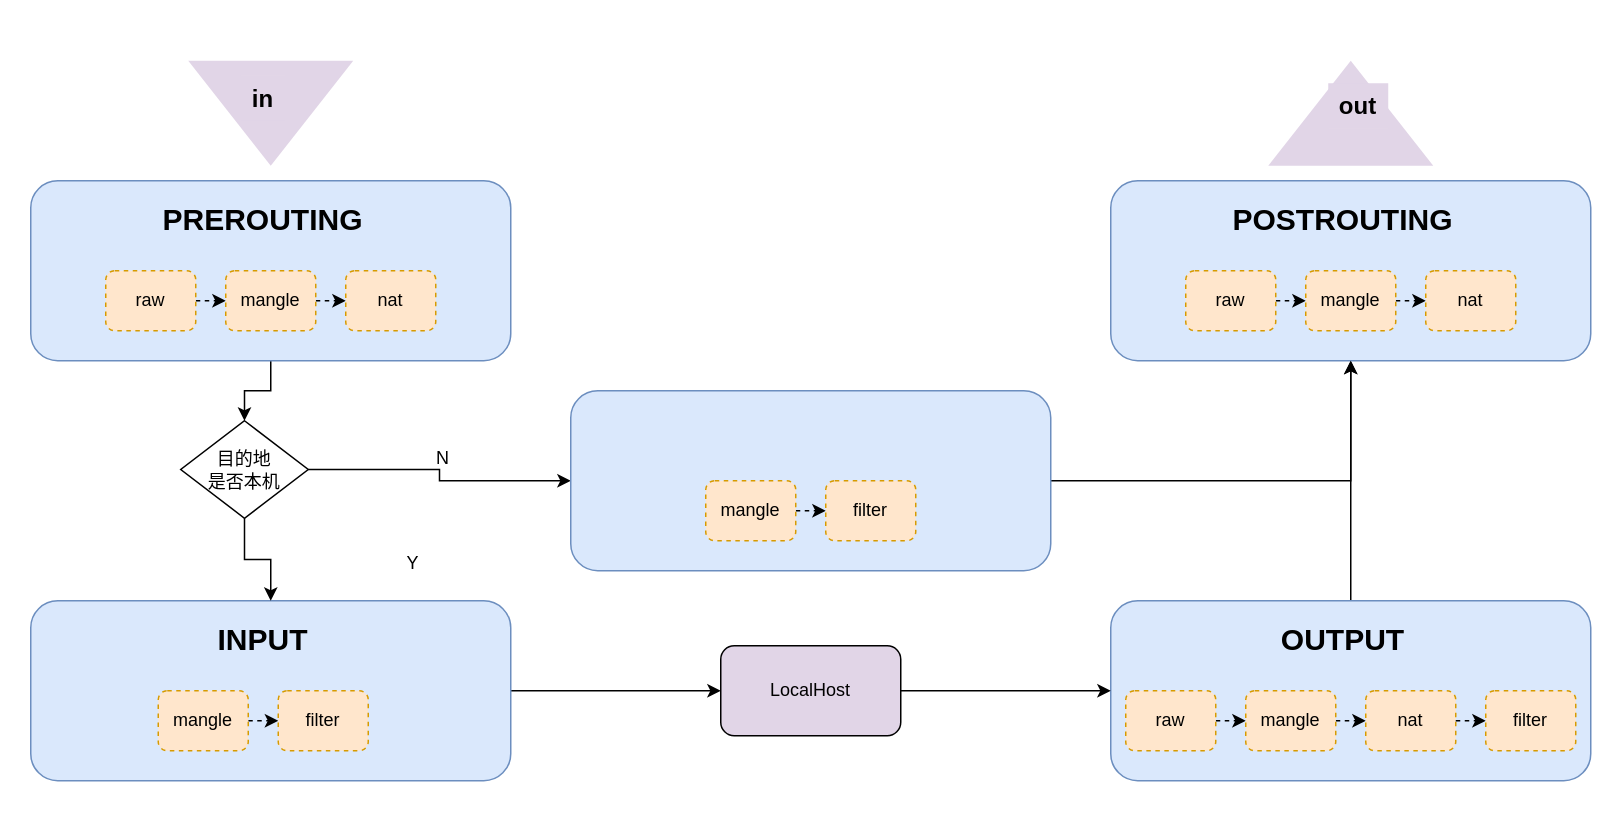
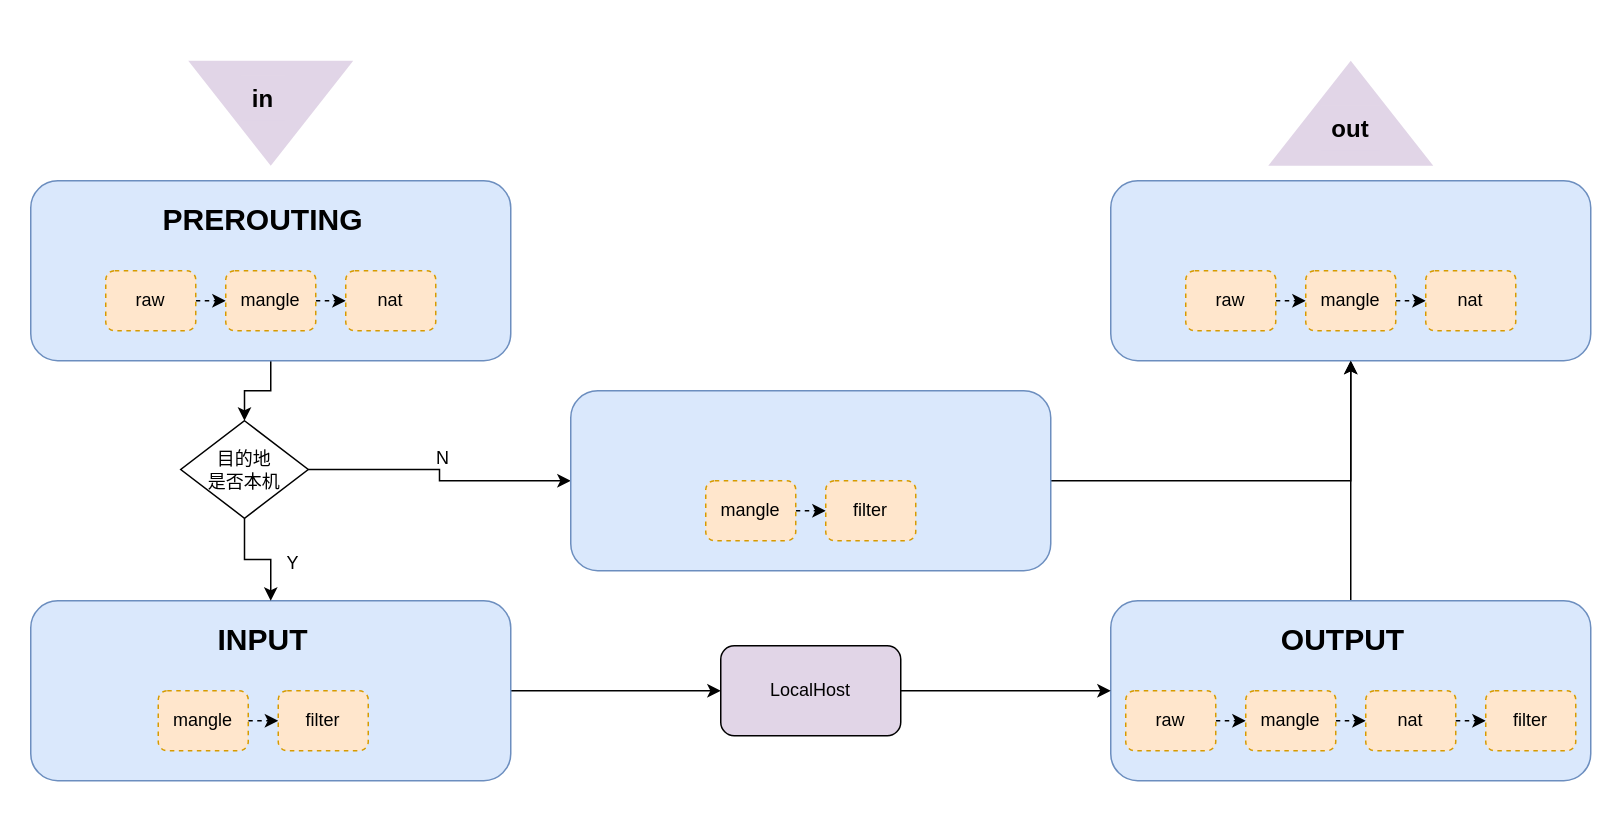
  <mxCell id="0" />
  <mxCell id="1" parent="0" />
  <mxCell id="2" style="edgeStyle=orthogonalEdgeStyle;rounded=0;orthogonalLoop=1;jettySize=auto;html=1;exitX=0.5;exitY=1;exitDx=0;exitDy=0;entryX=0.5;entryY=0;entryDx=0;entryDy=0;" edge="1" parent="1" source="3" target="20"><mxGeometry relative="1" as="geometry" /></mxCell>
  <mxCell id="3" value="" style="rounded=1;whiteSpace=wrap;html=1;fillColor=#dae8fc;strokeColor=#6c8ebf;" vertex="1" parent="1"><mxGeometry x="20" y="120" width="320" height="120" as="geometry" /></mxCell>
  <mxCell id="4" value="" style="triangle;whiteSpace=wrap;html=1;rotation=90;fillColor=#e1d5e7;strokeColor=none;" vertex="1" parent="1"><mxGeometry x="145" y="20" width="70" height="110" as="geometry" /></mxCell>
  <mxCell id="5" value="&lt;b&gt;&lt;font style=&quot;font-size: 16px;&quot;&gt;in&lt;/font&gt;&lt;/b&gt;" style="text;html=1;strokeColor=none;fillColor=#e1d5e7;align=center;verticalAlign=middle;whiteSpace=wrap;rounded=0;" vertex="1" parent="1"><mxGeometry x="160" y="50" width="30" height="30" as="geometry" /></mxCell>
  <mxCell id="6" style="edgeStyle=orthogonalEdgeStyle;rounded=0;orthogonalLoop=1;jettySize=auto;html=1;exitX=1;exitY=0.5;exitDx=0;exitDy=0;entryX=0;entryY=0.5;entryDx=0;entryDy=0;dashed=1;" edge="1" parent="1" source="7" target="9"><mxGeometry relative="1" as="geometry" /></mxCell>
  <mxCell id="7" value="raw" style="rounded=1;whiteSpace=wrap;html=1;fillColor=#ffe6cc;strokeColor=#d79b00;dashed=1;" vertex="1" parent="1"><mxGeometry x="70" y="180" width="60" height="40" as="geometry" /></mxCell>
  <mxCell id="8" style="edgeStyle=orthogonalEdgeStyle;rounded=0;orthogonalLoop=1;jettySize=auto;html=1;exitX=1;exitY=0.5;exitDx=0;exitDy=0;entryX=0;entryY=0.5;entryDx=0;entryDy=0;dashed=1;" edge="1" parent="1" source="9" target="10"><mxGeometry relative="1" as="geometry" /></mxCell>
  <mxCell id="9" value="mangle" style="rounded=1;whiteSpace=wrap;html=1;fillColor=#ffe6cc;strokeColor=#d79b00;dashed=1;" vertex="1" parent="1"><mxGeometry x="150" y="180" width="60" height="40" as="geometry" /></mxCell>
  <mxCell id="10" value="nat" style="rounded=1;whiteSpace=wrap;html=1;fillColor=#ffe6cc;strokeColor=#d79b00;dashed=1;" vertex="1" parent="1"><mxGeometry x="230" y="180" width="60" height="40" as="geometry" /></mxCell>
  <mxCell id="11" value="&lt;b&gt;&lt;font style=&quot;font-size: 20px;&quot;&gt;PREROUTING&lt;/font&gt;&lt;/b&gt;" style="text;html=1;strokeColor=none;fillColor=none;align=center;verticalAlign=middle;whiteSpace=wrap;rounded=0;" vertex="1" parent="1"><mxGeometry x="90" y="130" width="170" height="30" as="geometry" /></mxCell>
  <mxCell id="12" style="edgeStyle=orthogonalEdgeStyle;rounded=0;orthogonalLoop=1;jettySize=auto;html=1;exitX=1;exitY=0.5;exitDx=0;exitDy=0;" edge="1" parent="1" source="13" target="44"><mxGeometry relative="1" as="geometry" /></mxCell>
  <mxCell id="13" value="" style="rounded=1;whiteSpace=wrap;html=1;fillColor=#dae8fc;strokeColor=#6c8ebf;" vertex="1" parent="1"><mxGeometry x="20" y="400" width="320" height="120" as="geometry" /></mxCell>
  <mxCell id="14" style="edgeStyle=orthogonalEdgeStyle;rounded=0;orthogonalLoop=1;jettySize=auto;html=1;exitX=1;exitY=0.5;exitDx=0;exitDy=0;entryX=0;entryY=0.5;entryDx=0;entryDy=0;dashed=1;" edge="1" parent="1" source="15" target="16"><mxGeometry relative="1" as="geometry" /></mxCell>
  <mxCell id="15" value="mangle" style="rounded=1;whiteSpace=wrap;html=1;fillColor=#ffe6cc;strokeColor=#d79b00;dashed=1;" vertex="1" parent="1"><mxGeometry x="105" y="460" width="60" height="40" as="geometry" /></mxCell>
  <mxCell id="16" value="filter" style="rounded=1;whiteSpace=wrap;html=1;fillColor=#ffe6cc;strokeColor=#d79b00;dashed=1;" vertex="1" parent="1"><mxGeometry x="185" y="460" width="60" height="40" as="geometry" /></mxCell>
  <mxCell id="17" value="&lt;span style=&quot;font-size: 20px;&quot;&gt;&lt;b&gt;INPUT&lt;/b&gt;&lt;/span&gt;" style="text;html=1;strokeColor=none;fillColor=none;align=center;verticalAlign=middle;whiteSpace=wrap;rounded=0;" vertex="1" parent="1"><mxGeometry x="90" y="410" width="170" height="30" as="geometry" /></mxCell>
  <mxCell id="18" style="edgeStyle=orthogonalEdgeStyle;rounded=0;orthogonalLoop=1;jettySize=auto;html=1;exitX=0.5;exitY=1;exitDx=0;exitDy=0;entryX=0.5;entryY=0;entryDx=0;entryDy=0;" edge="1" parent="1" source="20" target="13"><mxGeometry relative="1" as="geometry" /></mxCell>
  <mxCell id="19" style="edgeStyle=orthogonalEdgeStyle;rounded=0;orthogonalLoop=1;jettySize=auto;html=1;exitX=1;exitY=0.5;exitDx=0;exitDy=0;entryX=0;entryY=0.5;entryDx=0;entryDy=0;" edge="1" parent="1" source="20" target="22"><mxGeometry relative="1" as="geometry" /></mxCell>
  <mxCell id="20" value="目的地&lt;br&gt;是否本机" style="rhombus;whiteSpace=wrap;html=1;" vertex="1" parent="1"><mxGeometry x="120" y="280" width="85" height="65" as="geometry" /></mxCell>
  <mxCell id="21" style="edgeStyle=orthogonalEdgeStyle;rounded=0;orthogonalLoop=1;jettySize=auto;html=1;exitX=1;exitY=0.5;exitDx=0;exitDy=0;entryX=0.5;entryY=1;entryDx=0;entryDy=0;" edge="1" parent="1" source="22" target="26"><mxGeometry relative="1" as="geometry" /></mxCell>
  <mxCell id="22" value="" style="rounded=1;whiteSpace=wrap;html=1;fillColor=#dae8fc;strokeColor=#6c8ebf;" vertex="1" parent="1"><mxGeometry x="380" y="260" width="320" height="120" as="geometry" /></mxCell>
  <mxCell id="23" style="edgeStyle=orthogonalEdgeStyle;rounded=0;orthogonalLoop=1;jettySize=auto;html=1;exitX=1;exitY=0.5;exitDx=0;exitDy=0;entryX=0;entryY=0.5;entryDx=0;entryDy=0;dashed=1;" edge="1" parent="1" source="24" target="25"><mxGeometry relative="1" as="geometry" /></mxCell>
  <mxCell id="24" value="mangle" style="rounded=1;whiteSpace=wrap;html=1;fillColor=#ffe6cc;strokeColor=#d79b00;dashed=1;" vertex="1" parent="1"><mxGeometry x="470" y="320" width="60" height="40" as="geometry" /></mxCell>
  <mxCell id="25" value="filter" style="rounded=1;whiteSpace=wrap;html=1;fillColor=#ffe6cc;strokeColor=#d79b00;dashed=1;" vertex="1" parent="1"><mxGeometry x="550" y="320" width="60" height="40" as="geometry" /></mxCell>
  <mxCell id="26" value="" style="rounded=1;whiteSpace=wrap;html=1;fillColor=#dae8fc;strokeColor=#6c8ebf;" vertex="1" parent="1"><mxGeometry x="740" y="120" width="320" height="120" as="geometry" /></mxCell>
  <mxCell id="27" style="edgeStyle=orthogonalEdgeStyle;rounded=0;orthogonalLoop=1;jettySize=auto;html=1;exitX=1;exitY=0.5;exitDx=0;exitDy=0;entryX=0;entryY=0.5;entryDx=0;entryDy=0;dashed=1;" edge="1" parent="1" source="28" target="30"><mxGeometry relative="1" as="geometry" /></mxCell>
  <mxCell id="28" value="raw" style="rounded=1;whiteSpace=wrap;html=1;fillColor=#ffe6cc;strokeColor=#d79b00;dashed=1;" vertex="1" parent="1"><mxGeometry x="790" y="180" width="60" height="40" as="geometry" /></mxCell>
  <mxCell id="29" style="edgeStyle=orthogonalEdgeStyle;rounded=0;orthogonalLoop=1;jettySize=auto;html=1;exitX=1;exitY=0.5;exitDx=0;exitDy=0;entryX=0;entryY=0.5;entryDx=0;entryDy=0;dashed=1;" edge="1" parent="1" source="30" target="31"><mxGeometry relative="1" as="geometry" /></mxCell>
  <mxCell id="30" value="mangle" style="rounded=1;whiteSpace=wrap;html=1;fillColor=#ffe6cc;strokeColor=#d79b00;dashed=1;" vertex="1" parent="1"><mxGeometry x="870" y="180" width="60" height="40" as="geometry" /></mxCell>
  <mxCell id="31" value="nat" style="rounded=1;whiteSpace=wrap;html=1;fillColor=#ffe6cc;strokeColor=#d79b00;dashed=1;" vertex="1" parent="1"><mxGeometry x="950" y="180" width="60" height="40" as="geometry" /></mxCell>
- <mxCell id="32" value="&lt;b&gt;&lt;font style=&quot;font-size: 20px;&quot;&gt;POSTROUTING&lt;/font&gt;&lt;/b&gt;" style="text;html=1;strokeColor=none;fillColor=none;align=center;verticalAlign=middle;whiteSpace=wrap;rounded=0;" vertex="1" parent="1"><mxGeometry x="810" y="130" width="170" height="30" as="geometry" /></mxCell>
  <mxCell id="33" style="edgeStyle=orthogonalEdgeStyle;rounded=0;orthogonalLoop=1;jettySize=auto;html=1;entryX=0.5;entryY=1;entryDx=0;entryDy=0;" edge="1" parent="1" source="34" target="26"><mxGeometry relative="1" as="geometry" /></mxCell>
  <mxCell id="34" value="" style="rounded=1;whiteSpace=wrap;html=1;fillColor=#dae8fc;strokeColor=#6c8ebf;" vertex="1" parent="1"><mxGeometry x="740" y="400" width="320" height="120" as="geometry" /></mxCell>
  <mxCell id="35" style="edgeStyle=orthogonalEdgeStyle;rounded=0;orthogonalLoop=1;jettySize=auto;html=1;exitX=1;exitY=0.5;exitDx=0;exitDy=0;entryX=0;entryY=0.5;entryDx=0;entryDy=0;dashed=1;" edge="1" parent="1" source="36" target="38"><mxGeometry relative="1" as="geometry" /></mxCell>
  <mxCell id="36" value="raw" style="rounded=1;whiteSpace=wrap;html=1;fillColor=#ffe6cc;strokeColor=#d79b00;dashed=1;" vertex="1" parent="1"><mxGeometry x="750" y="460" width="60" height="40" as="geometry" /></mxCell>
  <mxCell id="37" style="edgeStyle=orthogonalEdgeStyle;rounded=0;orthogonalLoop=1;jettySize=auto;html=1;exitX=1;exitY=0.5;exitDx=0;exitDy=0;entryX=0;entryY=0.5;entryDx=0;entryDy=0;dashed=1;" edge="1" parent="1" source="38" target="39"><mxGeometry relative="1" as="geometry" /></mxCell>
  <mxCell id="38" value="mangle" style="rounded=1;whiteSpace=wrap;html=1;fillColor=#ffe6cc;strokeColor=#d79b00;dashed=1;" vertex="1" parent="1"><mxGeometry x="830" y="460" width="60" height="40" as="geometry" /></mxCell>
  <mxCell id="39" value="nat" style="rounded=1;whiteSpace=wrap;html=1;fillColor=#ffe6cc;strokeColor=#d79b00;dashed=1;" vertex="1" parent="1"><mxGeometry x="910" y="460" width="60" height="40" as="geometry" /></mxCell>
  <mxCell id="40" value="&lt;b&gt;&lt;font style=&quot;font-size: 20px;&quot;&gt;OUTPUT&lt;/font&gt;&lt;/b&gt;" style="text;html=1;strokeColor=none;fillColor=none;align=center;verticalAlign=middle;whiteSpace=wrap;rounded=0;" vertex="1" parent="1"><mxGeometry x="810" y="410" width="170" height="30" as="geometry" /></mxCell>
  <mxCell id="41" style="edgeStyle=orthogonalEdgeStyle;rounded=0;orthogonalLoop=1;jettySize=auto;html=1;exitX=1;exitY=0.5;exitDx=0;exitDy=0;entryX=0;entryY=0.5;entryDx=0;entryDy=0;dashed=1;" edge="1" parent="1" target="42"><mxGeometry relative="1" as="geometry"><mxPoint x="970" y="480" as="sourcePoint" /></mxGeometry></mxCell>
  <mxCell id="42" value="filter" style="rounded=1;whiteSpace=wrap;html=1;fillColor=#ffe6cc;strokeColor=#d79b00;dashed=1;" vertex="1" parent="1"><mxGeometry x="990" y="460" width="60" height="40" as="geometry" /></mxCell>
  <mxCell id="43" style="edgeStyle=orthogonalEdgeStyle;rounded=0;orthogonalLoop=1;jettySize=auto;html=1;exitX=1;exitY=0.5;exitDx=0;exitDy=0;entryX=0;entryY=0.5;entryDx=0;entryDy=0;" edge="1" parent="1" source="44" target="34"><mxGeometry relative="1" as="geometry" /></mxCell>
  <mxCell id="44" value="LocalHost" style="rounded=1;whiteSpace=wrap;html=1;fillColor=#e1d5e7;" vertex="1" parent="1"><mxGeometry x="480" y="430" width="120" height="60" as="geometry" /></mxCell>
  <mxCell id="45" value="" style="triangle;whiteSpace=wrap;html=1;rotation=-90;fillColor=#e1d5e7;strokeColor=none;" vertex="1" parent="1"><mxGeometry x="865" y="20" width="70" height="110" as="geometry" /></mxCell>
- <mxCell id="46" value="&lt;b&gt;&lt;font style=&quot;font-size: 16px;&quot;&gt;out&lt;/font&gt;&lt;/b&gt;" style="text;html=1;strokeColor=none;fillColor=#e1d5e7;align=center;verticalAlign=middle;whiteSpace=wrap;rounded=0;" vertex="1" parent="1"><mxGeometry x="885" y="55" width="40" height="30" as="geometry" /></mxCell>
+ <mxCell id="46" value="&lt;b&gt;&lt;font style=&quot;font-size: 16px;&quot;&gt;out&lt;/font&gt;&lt;/b&gt;" style="text;html=1;strokeColor=none;fillColor=#e1d5e7;align=center;verticalAlign=middle;whiteSpace=wrap;rounded=0;" vertex="1" parent="1"><mxGeometry x="880" y="70" width="40" height="30" as="geometry" /></mxCell>
  <mxCell id="47" value="N" style="text;html=1;strokeColor=none;fillColor=none;align=center;verticalAlign=middle;whiteSpace=wrap;rounded=0;" vertex="1" parent="1"><mxGeometry x="280" y="290" width="30" height="30" as="geometry" /></mxCell>
- <mxCell id="48" value="Y" style="text;html=1;strokeColor=none;fillColor=none;align=center;verticalAlign=middle;whiteSpace=wrap;rounded=0;" vertex="1" parent="1"><mxGeometry x="260" y="360" width="30" height="30" as="geometry" /></mxCell>
+ <mxCell id="48" value="Y" style="text;html=1;strokeColor=none;fillColor=none;align=center;verticalAlign=middle;whiteSpace=wrap;rounded=0;" vertex="1" parent="1"><mxGeometry x="180" y="360" width="30" height="30" as="geometry" /></mxCell>
